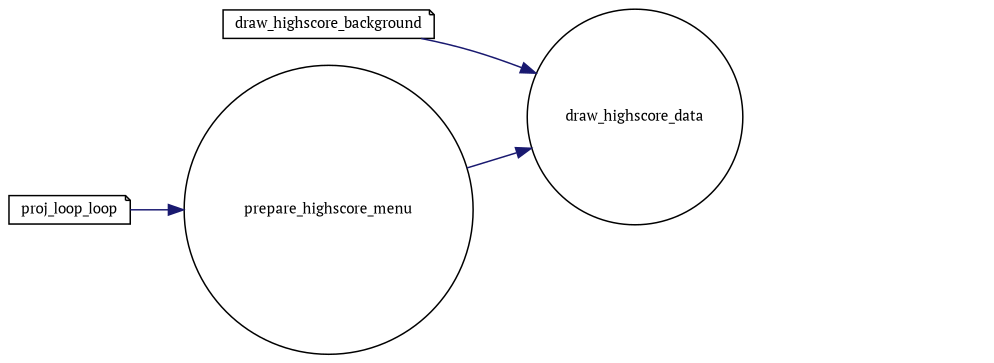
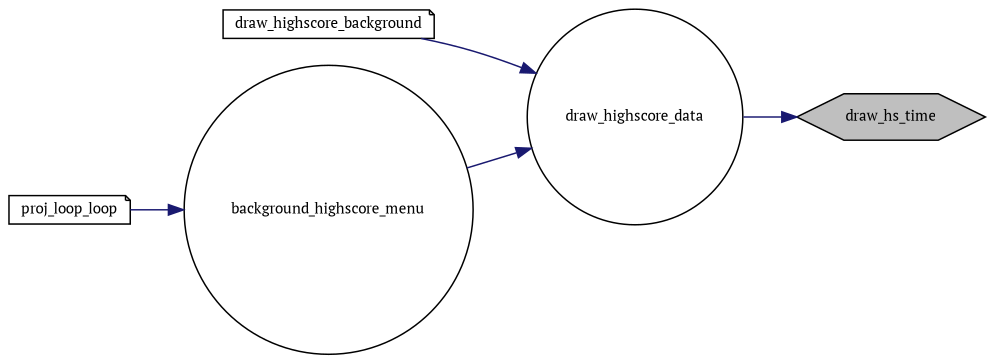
  digraph {
    fontname="PT Serif"
    rankdir=RL
    node [color=black fillcolor=white fontname="PT Serif" fontsize=10 shape=circle style=filled]
    edge [color=midnightblue dir=back fontname="PT Serif" fontsize=10 labelfontname=Helvetica labelfontsize=10 style=solid]
+   n1 [fillcolor=grey75 fontcolor=black height=0.2 label=draw_hs_time shape=hexagon width=0.4]
    n2 [height=0.2 label=draw_highscore_data width=0.4]
    n3 [height=0.2 label=draw_highscore_background shape=note width=0.4]
-   n4 [height=0.2 label=prepare_highscore_menu width=0.4]
+   n4 [height=0.2 label=background_highscore_menu width=0.4]
    n5 [height=0.2 label=proj_loop_loop shape=note width=0.4]
+   n1 -> n2
    n2 -> n3
    n2 -> n4
    n4 -> n5
  }
